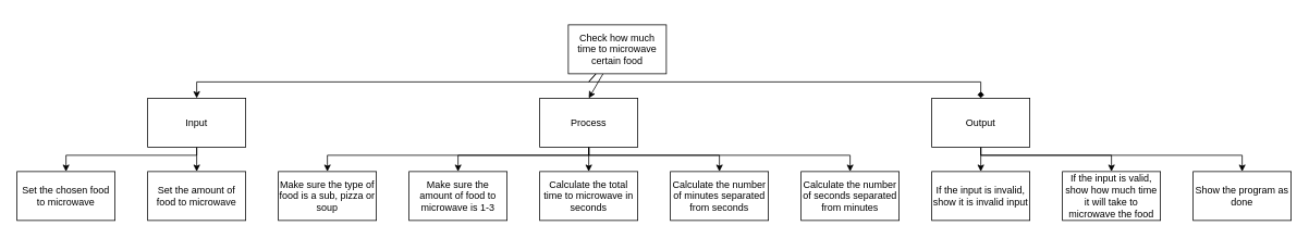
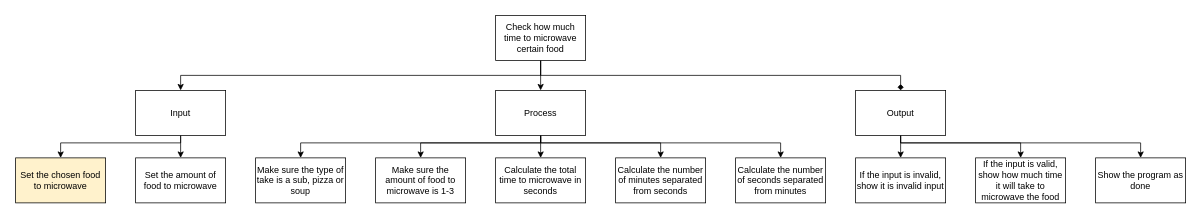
  <mxCell id="0" />
  <mxCell id="1" parent="0" />
  <mxCell id="2" style="edgeStyle=none;html=1;entryX=0.5;entryY=0;entryDx=0;entryDy=0;rounded=0;" parent="1" source="5" target="8" edge="1"><mxGeometry relative="1" as="geometry"><Array as="points"><mxPoint x="720" y="100" /><mxPoint x="240" y="100" /></Array></mxGeometry></mxCell>
  <mxCell id="3" style="edgeStyle=none;rounded=0;html=1;entryX=0.5;entryY=0;entryDx=0;entryDy=0;" parent="1" source="5" target="14" edge="1"><mxGeometry relative="1" as="geometry" /></mxCell>
  <mxCell id="4" style="edgeStyle=none;rounded=0;html=1;entryX=0.5;entryY=0;entryDx=0;entryDy=0;endArrow=diamond;" parent="1" source="5" target="18" edge="1"><mxGeometry relative="1" as="geometry"><Array as="points"><mxPoint x="720" y="100" /><mxPoint x="1200" y="100" /></Array></mxGeometry></mxCell>
- <mxCell id="5" value="Check how much time to microwave certain food" style="rounded=0;whiteSpace=wrap;html=1;" parent="1" vertex="1"><mxGeometry x="695" y="30" width="120" height="60" as="geometry" /></mxCell>
+ <mxCell id="5" value="Check how much time to microwave certain food" style="rounded=0;whiteSpace=wrap;html=1;" parent="1" vertex="1"><mxGeometry x="660" y="20" width="120" height="60" as="geometry" /></mxCell>
  <mxCell id="6" style="edgeStyle=none;rounded=0;html=1;entryX=0.5;entryY=0;entryDx=0;entryDy=0;" parent="1" source="8" target="19" edge="1"><mxGeometry relative="1" as="geometry"><Array as="points"><mxPoint x="240" y="190" /><mxPoint x="80" y="190" /></Array></mxGeometry></mxCell>
  <mxCell id="7" style="edgeStyle=none;html=1;entryX=0.5;entryY=0;entryDx=0;entryDy=0;" edge="1" parent="1" source="8" target="25"><mxGeometry relative="1" as="geometry" /></mxCell>
  <mxCell id="8" value="Input" style="rounded=0;whiteSpace=wrap;html=1;" parent="1" vertex="1"><mxGeometry x="180" y="120" width="120" height="60" as="geometry" /></mxCell>
  <mxCell id="9" style="edgeStyle=none;rounded=0;html=1;entryX=0.5;entryY=0;entryDx=0;entryDy=0;" parent="1" source="14" target="20" edge="1"><mxGeometry relative="1" as="geometry" /></mxCell>
  <mxCell id="10" style="edgeStyle=none;html=1;entryX=0.5;entryY=0;entryDx=0;entryDy=0;rounded=0;" parent="1" source="14" target="23" edge="1"><mxGeometry relative="1" as="geometry"><Array as="points"><mxPoint x="720" y="190" /><mxPoint x="880" y="190" /></Array></mxGeometry></mxCell>
  <mxCell id="11" style="edgeStyle=none;html=1;entryX=0.5;entryY=0;entryDx=0;entryDy=0;rounded=0;" edge="1" parent="1" source="14" target="26"><mxGeometry relative="1" as="geometry"><Array as="points"><mxPoint x="720" y="190" /><mxPoint x="1040" y="190" /></Array></mxGeometry></mxCell>
  <mxCell id="12" style="edgeStyle=none;rounded=0;html=1;entryX=0.5;entryY=0;entryDx=0;entryDy=0;" edge="1" parent="1" source="14" target="27"><mxGeometry relative="1" as="geometry"><Array as="points"><mxPoint x="720" y="190" /><mxPoint x="560" y="190" /></Array></mxGeometry></mxCell>
  <mxCell id="13" style="edgeStyle=none;rounded=0;html=1;entryX=0.5;entryY=0;entryDx=0;entryDy=0;" edge="1" parent="1" source="14" target="28"><mxGeometry relative="1" as="geometry"><Array as="points"><mxPoint x="720" y="190" /><mxPoint x="400" y="190" /></Array></mxGeometry></mxCell>
  <mxCell id="14" value="Process" style="rounded=0;whiteSpace=wrap;html=1;" parent="1" vertex="1"><mxGeometry x="660" y="120" width="120" height="60" as="geometry" /></mxCell>
  <mxCell id="15" style="edgeStyle=none;rounded=0;html=1;entryX=0.5;entryY=0;entryDx=0;entryDy=0;" parent="1" source="18" target="21" edge="1"><mxGeometry relative="1" as="geometry" /></mxCell>
  <mxCell id="16" style="edgeStyle=none;rounded=0;html=1;entryX=0.5;entryY=0;entryDx=0;entryDy=0;" parent="1" source="18" target="22" edge="1"><mxGeometry relative="1" as="geometry"><Array as="points"><mxPoint x="1200" y="190" /><mxPoint x="1520" y="190" /></Array></mxGeometry></mxCell>
  <mxCell id="17" style="edgeStyle=none;rounded=0;html=1;entryX=0.5;entryY=0;entryDx=0;entryDy=0;" parent="1" source="18" target="24" edge="1"><mxGeometry relative="1" as="geometry"><Array as="points"><mxPoint x="1200" y="190" /><mxPoint x="1360" y="190" /></Array></mxGeometry></mxCell>
  <mxCell id="18" value="Output" style="rounded=0;whiteSpace=wrap;html=1;" parent="1" vertex="1"><mxGeometry x="1140" y="120" width="120" height="60" as="geometry" /></mxCell>
- <mxCell id="19" value="Set the chosen food to microwave" style="rounded=0;whiteSpace=wrap;html=1;" parent="1" vertex="1"><mxGeometry x="20" y="210" width="120" height="60" as="geometry" /></mxCell>
+ <mxCell id="19" value="Set the chosen food to microwave" style="rounded=0;whiteSpace=wrap;html=1;fillColor=#fff2cc;" parent="1" vertex="1"><mxGeometry x="20" y="210" width="120" height="60" as="geometry" /></mxCell>
  <mxCell id="20" value="Calculate the total time to microwave in seconds" style="rounded=0;whiteSpace=wrap;html=1;" parent="1" vertex="1"><mxGeometry x="660" y="210" width="120" height="60" as="geometry" /></mxCell>
  <mxCell id="21" value="If the input is invalid, show it is invalid input" style="rounded=0;whiteSpace=wrap;html=1;" parent="1" vertex="1"><mxGeometry x="1140" y="210" width="120" height="60" as="geometry" /></mxCell>
  <mxCell id="22" value="Show the program as done" style="rounded=0;whiteSpace=wrap;html=1;" parent="1" vertex="1"><mxGeometry x="1460" y="210" width="120" height="60" as="geometry" /></mxCell>
  <mxCell id="23" value="Calculate the number of minutes&amp;nbsp;separated from seconds" style="rounded=0;whiteSpace=wrap;html=1;" parent="1" vertex="1"><mxGeometry x="820" y="210" width="120" height="60" as="geometry" /></mxCell>
  <mxCell id="24" value="If the input is valid, show how much time it will take to microwave the food" style="rounded=0;whiteSpace=wrap;html=1;" parent="1" vertex="1"><mxGeometry x="1300" y="210" width="120" height="60" as="geometry" /></mxCell>
  <mxCell id="25" value="Set the amount of food to microwave" style="rounded=0;whiteSpace=wrap;html=1;" vertex="1" parent="1"><mxGeometry x="180" y="210" width="120" height="60" as="geometry" /></mxCell>
  <mxCell id="26" value="Calculate the number of seconds separated from minutes" style="rounded=0;whiteSpace=wrap;html=1;" vertex="1" parent="1"><mxGeometry x="980" y="210" width="120" height="60" as="geometry" /></mxCell>
  <mxCell id="27" value="Make sure the amount of food to microwave is 1-3" style="rounded=0;whiteSpace=wrap;html=1;" vertex="1" parent="1"><mxGeometry x="500" y="210" width="120" height="60" as="geometry" /></mxCell>
- <mxCell id="28" value="Make sure the type of food is a sub, pizza or soup" style="rounded=0;whiteSpace=wrap;html=1;" vertex="1" parent="1"><mxGeometry x="340" y="210" width="120" height="60" as="geometry" /></mxCell>
+ <mxCell id="28" value="Make sure the type of take is a sub, pizza or soup" style="rounded=0;whiteSpace=wrap;html=1;" vertex="1" parent="1"><mxGeometry x="340" y="210" width="120" height="60" as="geometry" /></mxCell>
